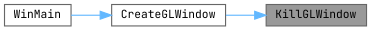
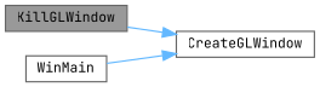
  digraph {
    fontname="JetBrains Mono"
    rankdir=RL
    node [color=grey40 fillcolor=white fontname="JetBrains Mono" fontsize=10 shape=box style=filled]
    edge [color=steelblue1 dir=back fontname="JetBrains Mono" fontsize=10 labelfontname=Helvetica labelfontsize=10 style=solid]
    n1 [color=gray40 fillcolor=grey60 fontcolor=black height=0.2 label=KillGLWindow width=0.4]
    n2 [height=0.2 label=CreateGLWindow width=0.4]
    n3 [height=0.2 label=WinMain width=0.4]
-   n1 -> n2
+   n2 -> n1
    n2 -> n3
  }
